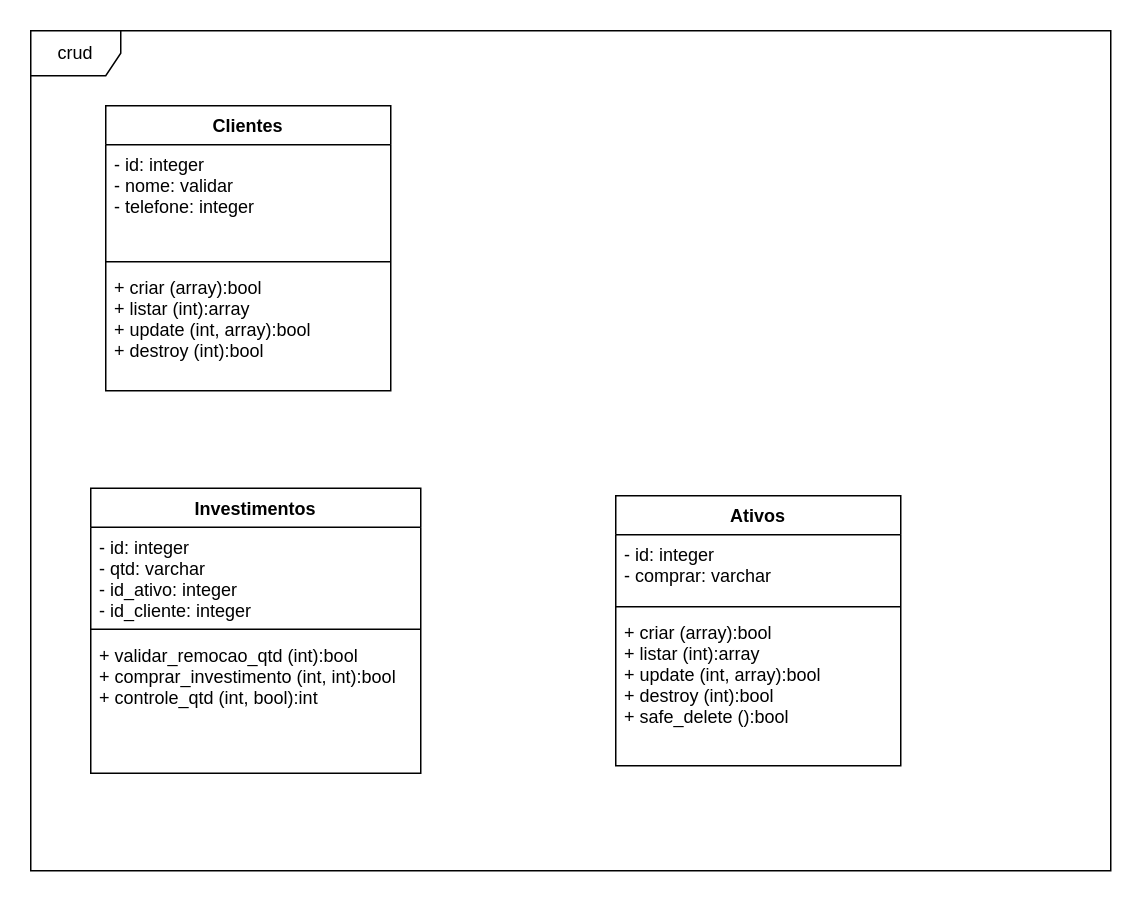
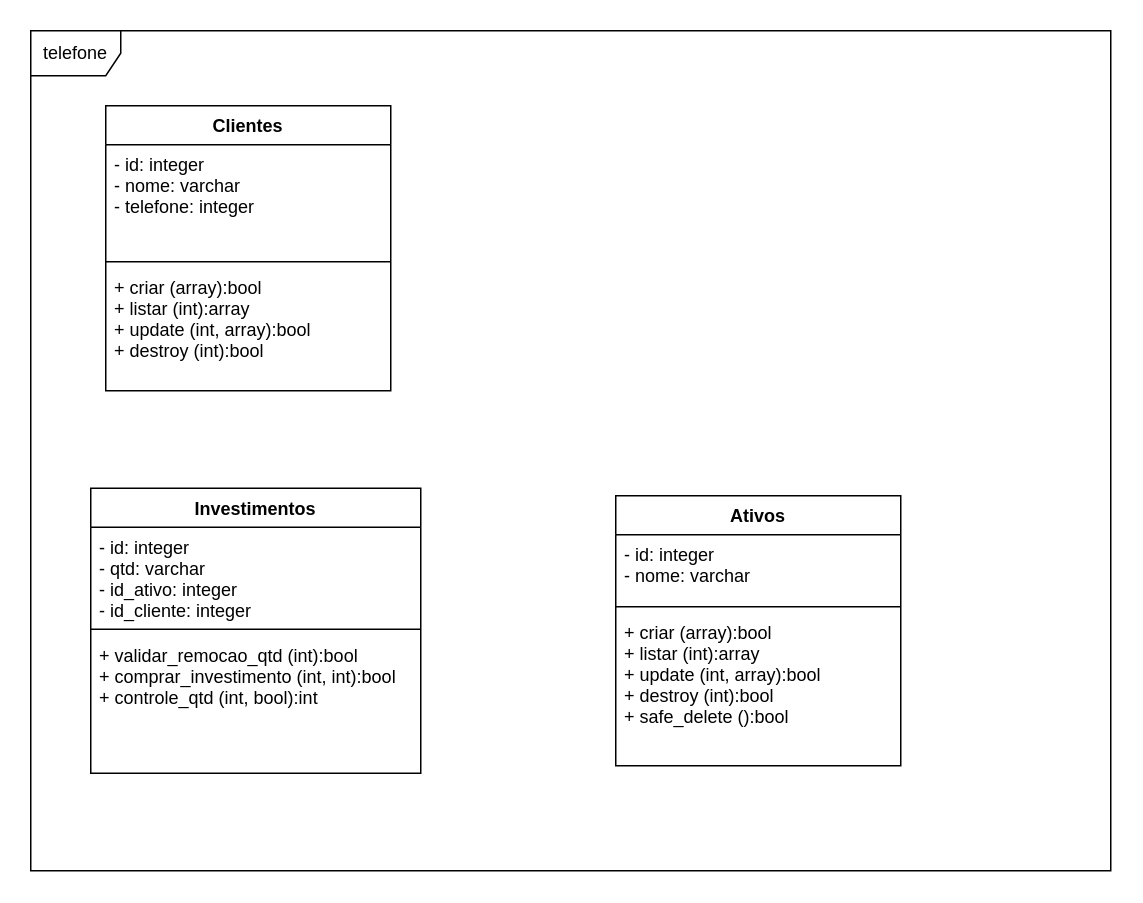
  <mxCell id="0" />
  <mxCell id="1" parent="0" />
- <mxCell id="2" value="crud" style="shape=umlFrame;whiteSpace=wrap;html=1;" vertex="1" parent="1"><mxGeometry x="20" y="20" width="720" height="560" as="geometry" /></mxCell>
+ <mxCell id="2" value="telefone" style="shape=umlFrame;whiteSpace=wrap;html=1;" vertex="1" parent="1"><mxGeometry x="20" y="20" width="720" height="560" as="geometry" /></mxCell>
  <mxCell id="3" value="Clientes" style="swimlane;fontStyle=1;align=center;verticalAlign=top;childLayout=stackLayout;horizontal=1;startSize=26;horizontalStack=0;resizeParent=1;resizeParentMax=0;resizeLast=0;collapsible=1;marginBottom=0;" vertex="1" parent="1"><mxGeometry x="70" y="70" width="190" height="190" as="geometry" /></mxCell>
- <mxCell id="4" value="- id: integer&#10;- nome: validar&#10;- telefone: integer&#10;" style="text;strokeColor=none;fillColor=none;align=left;verticalAlign=top;spacingLeft=4;spacingRight=4;overflow=hidden;rotatable=0;points=[[0,0.5],[1,0.5]];portConstraint=eastwest;" vertex="1" parent="3"><mxGeometry y="26" width="190" height="74" as="geometry" /></mxCell>
+ <mxCell id="4" value="- id: integer&#10;- nome: varchar&#10;- telefone: integer&#10;" style="text;strokeColor=none;fillColor=none;align=left;verticalAlign=top;spacingLeft=4;spacingRight=4;overflow=hidden;rotatable=0;points=[[0,0.5],[1,0.5]];portConstraint=eastwest;" vertex="1" parent="3"><mxGeometry y="26" width="190" height="74" as="geometry" /></mxCell>
  <mxCell id="5" value="" style="line;strokeWidth=1;fillColor=none;align=left;verticalAlign=middle;spacingTop=-1;spacingLeft=3;spacingRight=3;rotatable=0;labelPosition=right;points=[];portConstraint=eastwest;" vertex="1" parent="3"><mxGeometry y="100" width="190" height="8" as="geometry" /></mxCell>
  <mxCell id="6" value="+ criar (array):bool&#10;+ listar (int):array&#10;+ update (int, array):bool&#10;+ destroy (int):bool" style="text;strokeColor=none;fillColor=none;align=left;verticalAlign=top;spacingLeft=4;spacingRight=4;overflow=hidden;rotatable=0;points=[[0,0.5],[1,0.5]];portConstraint=eastwest;" vertex="1" parent="3"><mxGeometry y="108" width="190" height="82" as="geometry" /></mxCell>
  <mxCell id="7" value="Investimentos" style="swimlane;fontStyle=1;align=center;verticalAlign=top;childLayout=stackLayout;horizontal=1;startSize=26;horizontalStack=0;resizeParent=1;resizeParentMax=0;resizeLast=0;collapsible=1;marginBottom=0;" vertex="1" parent="1"><mxGeometry x="60" y="325" width="220" height="190" as="geometry" /></mxCell>
  <mxCell id="8" value="- id: integer&#10;- qtd: varchar&#10;- id_ativo: integer&#10;- id_cliente: integer" style="text;strokeColor=none;fillColor=none;align=left;verticalAlign=top;spacingLeft=4;spacingRight=4;overflow=hidden;rotatable=0;points=[[0,0.5],[1,0.5]];portConstraint=eastwest;" vertex="1" parent="7"><mxGeometry y="26" width="220" height="64" as="geometry" /></mxCell>
  <mxCell id="9" value="" style="line;strokeWidth=1;fillColor=none;align=left;verticalAlign=middle;spacingTop=-1;spacingLeft=3;spacingRight=3;rotatable=0;labelPosition=right;points=[];portConstraint=eastwest;" vertex="1" parent="7"><mxGeometry y="90" width="220" height="8" as="geometry" /></mxCell>
  <mxCell id="10" value="+ validar_remocao_qtd (int):bool&#10;+ comprar_investimento (int, int):bool&#10;+ controle_qtd (int, bool):int" style="text;strokeColor=none;fillColor=none;align=left;verticalAlign=top;spacingLeft=4;spacingRight=4;overflow=hidden;rotatable=0;points=[[0,0.5],[1,0.5]];portConstraint=eastwest;" vertex="1" parent="7"><mxGeometry y="98" width="220" height="92" as="geometry" /></mxCell>
  <mxCell id="11" value="Ativos" style="swimlane;fontStyle=1;align=center;verticalAlign=top;childLayout=stackLayout;horizontal=1;startSize=26;horizontalStack=0;resizeParent=1;resizeParentMax=0;resizeLast=0;collapsible=1;marginBottom=0;shadow=0;rounded=0;glass=0;sketch=0;" vertex="1" parent="1"><mxGeometry x="410" y="330" width="190" height="180" as="geometry" /></mxCell>
- <mxCell id="12" value="- id: integer&#10;- comprar: varchar&#10;" style="text;strokeColor=none;fillColor=none;align=left;verticalAlign=top;spacingLeft=4;spacingRight=4;overflow=hidden;rotatable=0;points=[[0,0.5],[1,0.5]];portConstraint=eastwest;" vertex="1" parent="11"><mxGeometry y="26" width="190" height="44" as="geometry" /></mxCell>
+ <mxCell id="12" value="- id: integer&#10;- nome: varchar&#10;" style="text;strokeColor=none;fillColor=none;align=left;verticalAlign=top;spacingLeft=4;spacingRight=4;overflow=hidden;rotatable=0;points=[[0,0.5],[1,0.5]];portConstraint=eastwest;" vertex="1" parent="11"><mxGeometry y="26" width="190" height="44" as="geometry" /></mxCell>
  <mxCell id="13" value="" style="line;strokeWidth=1;fillColor=none;align=left;verticalAlign=middle;spacingTop=-1;spacingLeft=3;spacingRight=3;rotatable=0;labelPosition=right;points=[];portConstraint=eastwest;" vertex="1" parent="11"><mxGeometry y="70" width="190" height="8" as="geometry" /></mxCell>
  <mxCell id="14" value="+ criar (array):bool&#10;+ listar (int):array&#10;+ update (int, array):bool&#10;+ destroy (int):bool&#10;+ safe_delete ():bool" style="text;strokeColor=none;fillColor=none;align=left;verticalAlign=top;spacingLeft=4;spacingRight=4;overflow=hidden;rotatable=0;points=[[0,0.5],[1,0.5]];portConstraint=eastwest;" vertex="1" parent="11"><mxGeometry y="78" width="190" height="102" as="geometry" /></mxCell>
